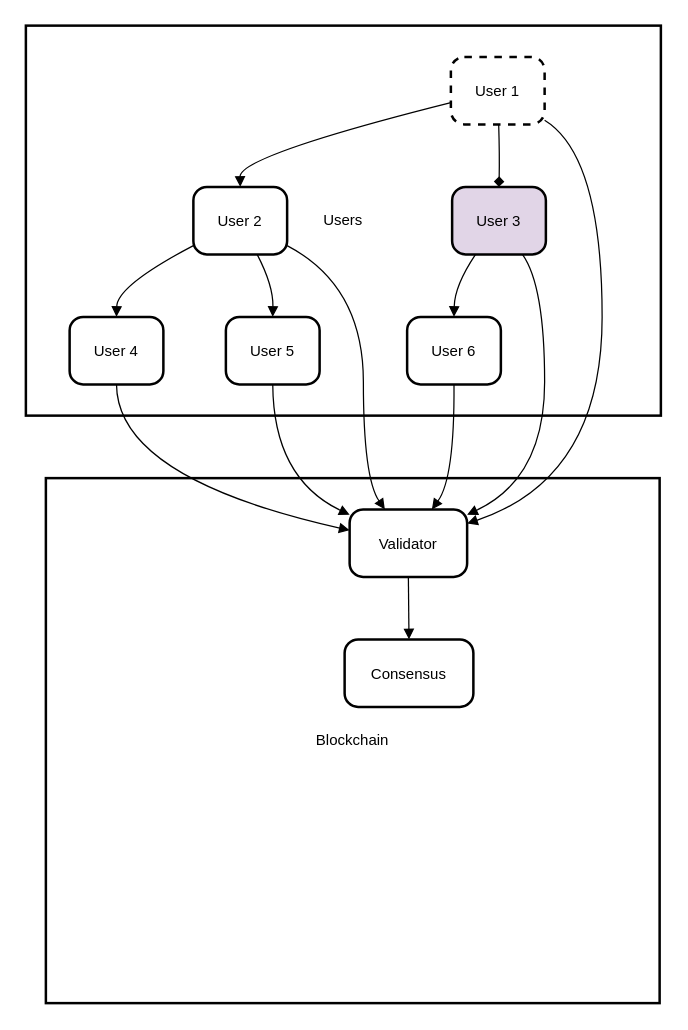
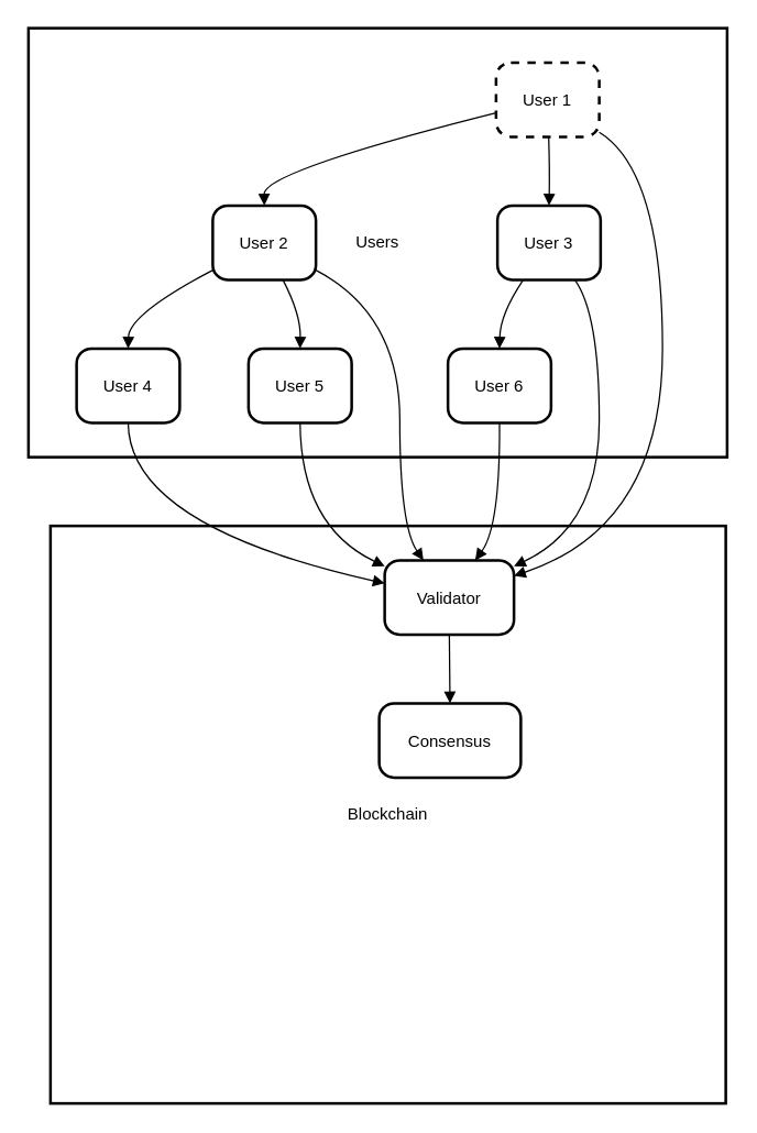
  <mxCell id="0" />
  <mxCell id="1" parent="0" />
  <mxCell id="2" value="Blockchain" style="whiteSpace=wrap;strokeWidth=2;" vertex="1" parent="1"><mxGeometry x="36" y="382" width="491" height="420" as="geometry" /></mxCell>
  <mxCell id="3" value="Users" style="whiteSpace=wrap;strokeWidth=2;" vertex="1" parent="1"><mxGeometry x="20" y="20" width="508" height="312" as="geometry" /></mxCell>
  <mxCell id="4" value="User 1" style="rounded=1;arcSize=20;strokeWidth=2;dashed=1;" vertex="1" parent="1"><mxGeometry x="360" y="45" width="75" height="54" as="geometry" /></mxCell>
  <mxCell id="5" value="User 2" style="rounded=1;arcSize=20;strokeWidth=2" vertex="1" parent="1"><mxGeometry x="154" y="149" width="75" height="54" as="geometry" /></mxCell>
- <mxCell id="6" value="User 3" style="rounded=1;arcSize=20;strokeWidth=2;fillColor=#e1d5e7;" vertex="1" parent="1"><mxGeometry x="361" y="149" width="75" height="54" as="geometry" /></mxCell>
+ <mxCell id="6" value="User 3" style="rounded=1;arcSize=20;strokeWidth=2" vertex="1" parent="1"><mxGeometry x="361" y="149" width="75" height="54" as="geometry" /></mxCell>
  <mxCell id="7" value="User 4" style="rounded=1;arcSize=20;strokeWidth=2" vertex="1" parent="1"><mxGeometry x="55" y="253" width="75" height="54" as="geometry" /></mxCell>
  <mxCell id="8" value="User 5" style="rounded=1;arcSize=20;strokeWidth=2" vertex="1" parent="1"><mxGeometry x="180" y="253" width="75" height="54" as="geometry" /></mxCell>
  <mxCell id="9" value="User 6" style="rounded=1;arcSize=20;strokeWidth=2" vertex="1" parent="1"><mxGeometry x="325" y="253" width="75" height="54" as="geometry" /></mxCell>
  <mxCell id="10" value="Validator" style="rounded=1;arcSize=20;strokeWidth=2" vertex="1" parent="1"><mxGeometry x="279" y="407" width="94" height="54" as="geometry" /></mxCell>
  <mxCell id="11" value="Consensus" style="rounded=1;arcSize=20;strokeWidth=2" vertex="1" parent="1"><mxGeometry x="275" y="511" width="103" height="54" as="geometry" /></mxCell>
  <mxCell id="12" value="" style="curved=1;startArrow=none;endArrow=block;exitX=-0.01;exitY=0.68;entryX=0.5;entryY=0;" edge="1" parent="1" source="4" target="5"><mxGeometry relative="1" as="geometry"><Array as="points"><mxPoint x="191" y="124" /></Array></mxGeometry></mxCell>
- <mxCell id="13" value="" style="curved=1;startArrow=none;endArrow=diamond;exitX=0.51;exitY=1;entryX=0.5;entryY=0;" edge="1" parent="1" source="4" target="6"><mxGeometry relative="1" as="geometry"><Array as="points"><mxPoint x="399" y="124" /></Array></mxGeometry></mxCell>
+ <mxCell id="13" value="" style="curved=1;startArrow=none;endArrow=block;exitX=0.51;exitY=1;entryX=0.5;entryY=0;" edge="1" parent="1" source="4" target="6"><mxGeometry relative="1" as="geometry"><Array as="points"><mxPoint x="399" y="124" /></Array></mxGeometry></mxCell>
  <mxCell id="14" value="" style="curved=1;startArrow=none;endArrow=block;exitX=0;exitY=0.87;entryX=0.5;entryY=0;" edge="1" parent="1" source="5" target="7"><mxGeometry relative="1" as="geometry"><Array as="points"><mxPoint x="93" y="228" /></Array></mxGeometry></mxCell>
  <mxCell id="15" value="" style="curved=1;startArrow=none;endArrow=block;exitX=0.68;exitY=1;entryX=0.5;entryY=0;" edge="1" parent="1" source="5" target="8"><mxGeometry relative="1" as="geometry"><Array as="points"><mxPoint x="218" y="228" /></Array></mxGeometry></mxCell>
  <mxCell id="16" value="" style="curved=1;startArrow=none;endArrow=block;exitX=0.25;exitY=1;entryX=0.5;entryY=0;" edge="1" parent="1" source="6" target="9"><mxGeometry relative="1" as="geometry"><Array as="points"><mxPoint x="363" y="228" /></Array></mxGeometry></mxCell>
  <mxCell id="17" value="" style="curved=1;startArrow=none;endArrow=block;exitX=0.99;exitY=0.93;entryX=1;entryY=0.21;" edge="1" parent="1" source="4" target="10"><mxGeometry relative="1" as="geometry"><Array as="points"><mxPoint x="481" y="124" /><mxPoint x="481" y="382" /></Array></mxGeometry></mxCell>
  <mxCell id="18" value="" style="curved=1;startArrow=none;endArrow=block;exitX=1;exitY=0.87;entryX=0.3;entryY=0;" edge="1" parent="1" source="5" target="10"><mxGeometry relative="1" as="geometry"><Array as="points"><mxPoint x="290" y="228" /><mxPoint x="290" y="382" /></Array></mxGeometry></mxCell>
  <mxCell id="19" value="" style="curved=1;startArrow=none;endArrow=block;exitX=0.75;exitY=1;entryX=1;entryY=0.08;" edge="1" parent="1" source="6" target="10"><mxGeometry relative="1" as="geometry"><Array as="points"><mxPoint x="435" y="228" /><mxPoint x="435" y="382" /></Array></mxGeometry></mxCell>
  <mxCell id="20" value="" style="curved=1;startArrow=none;endArrow=block;exitX=0.5;exitY=1;entryX=0;entryY=0.31;" edge="1" parent="1" source="7" target="10"><mxGeometry relative="1" as="geometry"><Array as="points"><mxPoint x="93" y="382" /></Array></mxGeometry></mxCell>
  <mxCell id="21" value="" style="curved=1;startArrow=none;endArrow=block;exitX=0.5;exitY=1;entryX=0;entryY=0.08;" edge="1" parent="1" source="8" target="10"><mxGeometry relative="1" as="geometry"><Array as="points"><mxPoint x="218" y="382" /></Array></mxGeometry></mxCell>
  <mxCell id="22" value="" style="curved=1;startArrow=none;endArrow=block;exitX=0.5;exitY=1;entryX=0.7;entryY=0;" edge="1" parent="1" source="9" target="10"><mxGeometry relative="1" as="geometry"><Array as="points"><mxPoint x="363" y="382" /></Array></mxGeometry></mxCell>
  <mxCell id="23" value="" style="curved=1;startArrow=none;endArrow=block;exitX=0.5;exitY=1;entryX=0.5;entryY=0;" edge="1" parent="1" source="10" target="11"><mxGeometry relative="1" as="geometry"><Array as="points" /></mxGeometry></mxCell>
